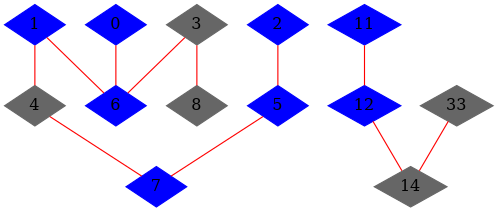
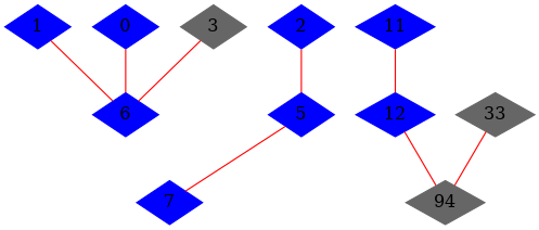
  graph {
    node [color=blue shape=diamond style=filled]
    edge [color=red]
    0
    6
    1
-   4 [color=gray40]
    7
    5
    2
    3 [color=gray40]
-   8 [color=gray40]
    11
    12
-   14 [color=gray40]
+   14 [color=gray40 label=94]
    n13 [color=gray40 label=33]
    0 -- 6
    1 -- 6
-   1 -- 4
-   4 -- 7
    5 -- 7
    2 -- 5
    3 -- 6
-   3 -- 8
    11 -- 12
    12 -- 14
    n13 -- 14
  }
